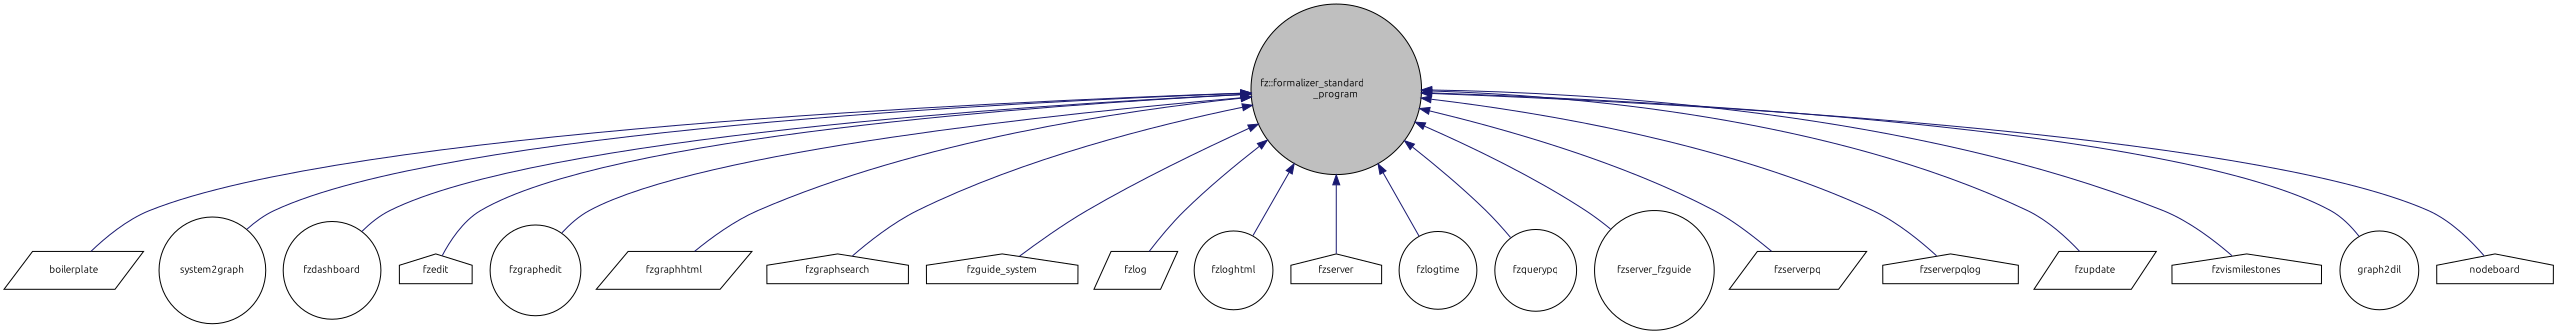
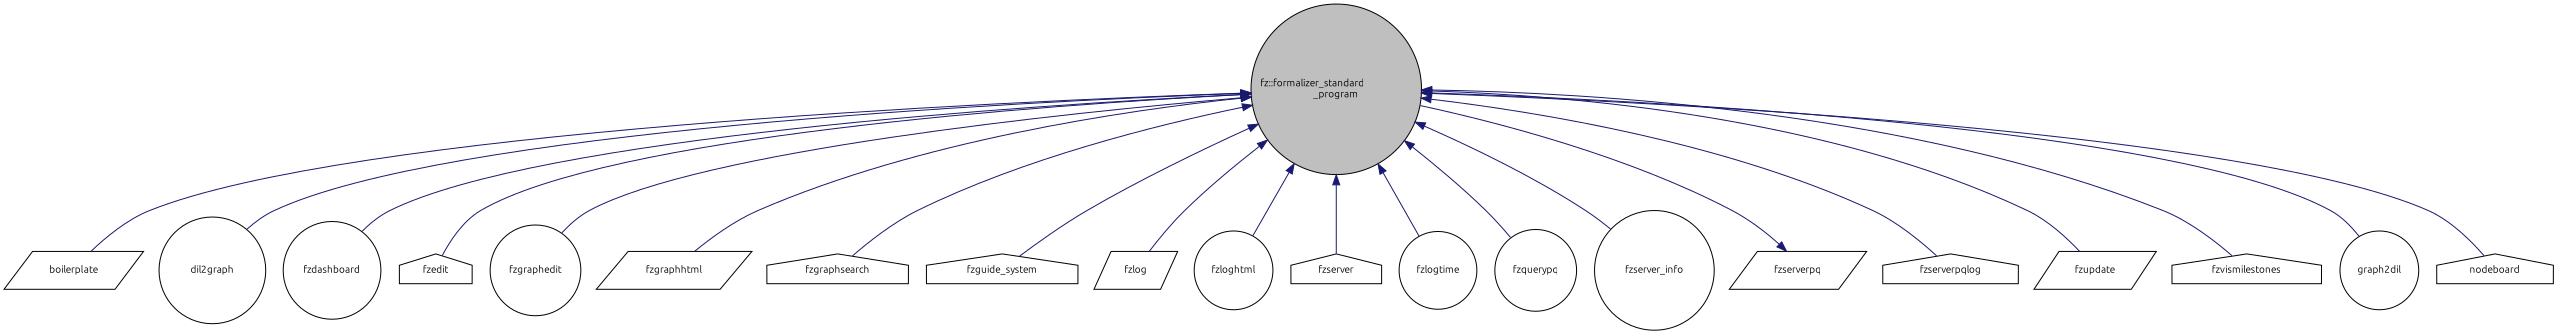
  digraph {
    fontname=Ubuntu
    rankdir=TB
    node [color=black fillcolor=white fontname=Ubuntu fontsize=10 shape=circle style=filled]
    edge [color=midnightblue dir=back fontname=Ubuntu fontsize=10 labelfontname=Helvetica labelfontsize=10 style=solid]
    n1 [fillcolor=grey75 fontcolor=black height=0.2 label="fz::formalizer_standard\l_program" width=0.4]
    n2 [height=0.2 label=boilerplate shape=parallelogram width=0.4]
-   n3 [height=0.2 label=system2graph width=0.4]
+   n3 [height=0.2 label=dil2graph width=0.4]
    n4 [height=0.2 label=fzdashboard width=0.4]
    n5 [height=0.2 label=fzedit shape=house width=0.4]
    n6 [height=0.2 label=fzgraphedit width=0.4]
    n7 [height=0.2 label=fzgraphhtml shape=parallelogram width=0.4]
    n8 [height=0.2 label=fzgraphsearch shape=house width=0.4]
    n9 [height=0.2 label=fzguide_system shape=house width=0.4]
    n10 [height=0.2 label=fzlog shape=parallelogram width=0.4]
    n11 [height=0.2 label=fzloghtml width=0.4]
    n12 [height=0.2 label=fzserver shape=house width=0.4]
    n13 [height=0.2 label=fzlogtime width=0.4]
    n14 [height=0.2 label=fzquerypq width=0.4]
-   n15 [height=0.2 label=fzserver_fzguide width=0.4]
+   n15 [height=0.2 label=fzserver_info width=0.4]
    n16 [height=0.2 label=fzserverpq shape=parallelogram width=0.4]
    n17 [height=0.2 label=fzserverpqlog shape=house width=0.4]
    n18 [height=0.2 label=fzupdate shape=parallelogram width=0.4]
    n19 [height=0.2 label=fzvismilestones shape=house width=0.4]
    n20 [height=0.2 label=graph2dil width=0.4]
    n21 [height=0.2 label=nodeboard shape=house width=0.4]
    n1 -> n2
    n1 -> n3
    n1 -> n4
    n1 -> n5
    n1 -> n6
    n1 -> n7
    n1 -> n8
    n1 -> n9
    n1 -> n10
    n1 -> n11
    n1 -> n12
    n1 -> n13
    n1 -> n14
    n1 -> n15
-   n1 -> n16
+   n16 -> n1
    n1 -> n17
    n1 -> n18
    n1 -> n19
    n1 -> n20
    n1 -> n21
  }
